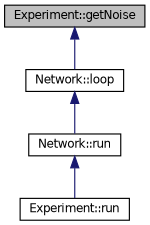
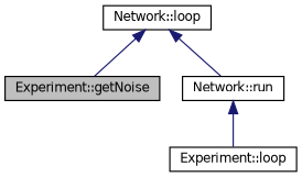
  digraph {
    rankdir=TB
    node [color=black fillcolor=white fontname=Helvetica fontsize=10 shape=record style=filled]
    edge [color=midnightblue dir=back fontname=Helvetica fontsize=10 labelfontname=Helvetica labelfontsize=10 style=solid]
    n1 [fillcolor=grey75 fontcolor=black height=0.2 label="Experiment::getNoise" width=0.4]
    n2 [height=0.2 label="Network::loop" width=0.4]
    n3 [height=0.2 label="Network::run" width=0.4]
-   n4 [height=0.2 label="Experiment::run" width=0.4]
-   n1 -> n2
+   n4 [height=0.2 label="Experiment::loop" width=0.4]
+   n2 -> n1
    n2 -> n3
    n3 -> n4
  }
